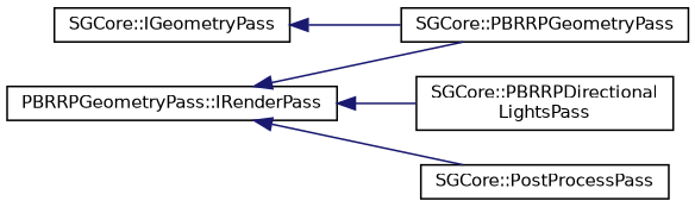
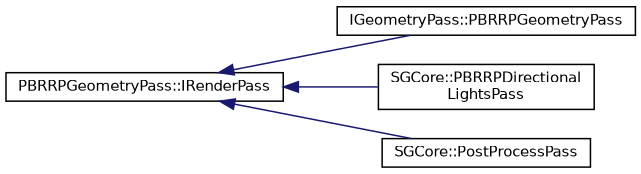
  digraph {
    rankdir=LR
    node [color=black fillcolor=white fontname=Helvetica fontsize=10 shape=record style=filled]
    edge [color=midnightblue dir=back fontname=Helvetica fontsize=10 labelfontname=Helvetica labelfontsize=10 style=solid]
-   n1 [height=0.2 label="SGCore::IGeometryPass" width=0.4]
-   n2 [height=0.2 label="SGCore::PBRRPGeometryPass" width=0.4]
+   n2 [height=0.2 label="IGeometryPass::PBRRPGeometryPass" width=0.4]
    n3 [height=0.2 label="PBRRPGeometryPass::IRenderPass" width=0.4]
    n4 [height=0.2 label="SGCore::PBRRPDirectional\lLightsPass" width=0.4]
    n5 [height=0.2 label="SGCore::PostProcessPass" width=0.4]
-   n1 -> n2
    n3 -> n2
    n3 -> n4
    n3 -> n5
  }
